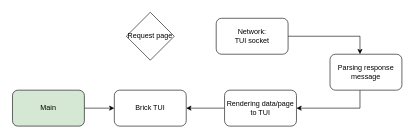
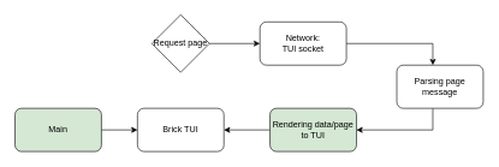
  <mxCell id="0" />
  <mxCell id="1" parent="0" />
  <mxCell id="2" style="edgeStyle=orthogonalEdgeStyle;rounded=0;orthogonalLoop=1;jettySize=auto;html=1;" edge="1" parent="1" source="3" target="5"><mxGeometry relative="1" as="geometry"><Array as="points"><mxPoint x="600" y="60" /></Array></mxGeometry></mxCell>
  <mxCell id="3" value="&lt;div&gt;Network:&lt;/div&gt;&lt;div&gt;TUI socket&lt;br&gt;&lt;/div&gt;" style="rounded=1;whiteSpace=wrap;html=1;" vertex="1" parent="1"><mxGeometry x="360" y="30" width="120" height="60" as="geometry" /></mxCell>
  <mxCell id="4" style="edgeStyle=orthogonalEdgeStyle;rounded=0;orthogonalLoop=1;jettySize=auto;html=1;" edge="1" parent="1" source="5" target="8"><mxGeometry relative="1" as="geometry"><Array as="points"><mxPoint x="600" y="180" /></Array></mxGeometry></mxCell>
- <mxCell id="5" value="Parsing response message" style="rounded=1;whiteSpace=wrap;html=1;" vertex="1" parent="1"><mxGeometry x="550" y="90" width="120" height="60" as="geometry" /></mxCell>
+ <mxCell id="5" value="Parsing page message" style="rounded=1;whiteSpace=wrap;html=1;" vertex="1" parent="1"><mxGeometry x="550" y="90" width="120" height="60" as="geometry" /></mxCell>
  <mxCell id="6" value="Brick TUI" style="rounded=1;whiteSpace=wrap;html=1;" vertex="1" parent="1"><mxGeometry x="190" y="150" width="120" height="60" as="geometry" /></mxCell>
  <mxCell id="7" style="edgeStyle=orthogonalEdgeStyle;rounded=0;orthogonalLoop=1;jettySize=auto;html=1;" edge="1" parent="1" source="8" target="6"><mxGeometry relative="1" as="geometry" /></mxCell>
- <mxCell id="8" value="Rendering data/page to TUI" style="rounded=1;whiteSpace=wrap;html=1;" vertex="1" parent="1"><mxGeometry x="374" y="150" width="120" height="60" as="geometry" /></mxCell>
+ <mxCell id="8" value="Rendering data/page to TUI" style="rounded=1;whiteSpace=wrap;html=1;fillColor=#d5e8d4;" vertex="1" parent="1"><mxGeometry x="374" y="150" width="120" height="60" as="geometry" /></mxCell>
  <mxCell id="9" style="edgeStyle=orthogonalEdgeStyle;rounded=0;orthogonalLoop=1;jettySize=auto;html=1;" edge="1" parent="1" source="10" target="6"><mxGeometry relative="1" as="geometry" /></mxCell>
  <mxCell id="10" value="Main" style="rounded=1;whiteSpace=wrap;html=1;fillColor=#d5e8d4;" vertex="1" parent="1"><mxGeometry x="20" y="150" width="120" height="60" as="geometry" /></mxCell>
+ <mxCell id="11" style="edgeStyle=orthogonalEdgeStyle;rounded=0;orthogonalLoop=1;jettySize=auto;html=1;" edge="1" parent="1" source="12" target="3"><mxGeometry relative="1" as="geometry" /></mxCell>
  <mxCell id="12" value="Request page" style="rhombus;whiteSpace=wrap;html=1;" vertex="1" parent="1"><mxGeometry x="210" y="20" width="80" height="80" as="geometry" /></mxCell>
